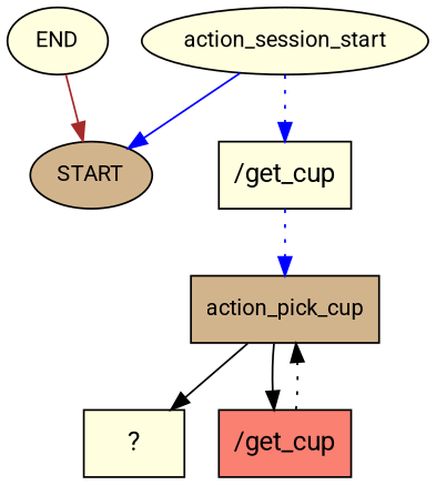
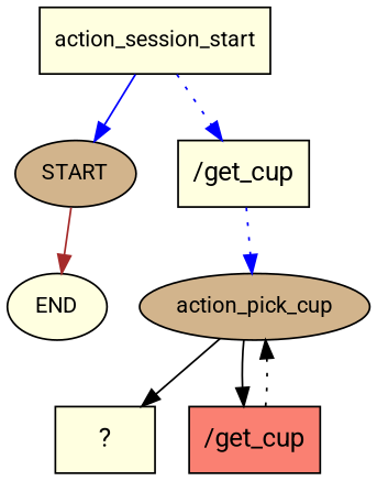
  digraph {
    fontname=Roboto
    node [fillcolor=lightyellow fontname=Roboto fontsize=12 style=filled]
    edge [color=blue fontname=Roboto style=solid]
    n1 [fillcolor=tan label=START]
    n2 [label=END]
-   n3 [label=action_session_start]
+   n3 [label=action_session_start shape=box]
    n4 [label="/get_cup" shape=rect fontsize=""]
-   n5 [fillcolor=tan label=action_pick_cup shape=box]
+   n5 [fillcolor=tan label=action_pick_cup]
    n6 [label="  ?  " shape=rect fontsize=""]
    n7 [fillcolor=salmon label="/get_cup" shape=rect fontsize=""]
-   n2 -> n1 [color=brown]
+   n1 -> n2 [color=brown]
    n3 -> n1
    n3 -> n4 [style=dotted]
    n4 -> n5 [style=dotted]
    n5 -> n6 [color=black]
    n5 -> n7 [color=black]
    n7 -> n5 [color=black style=dotted]
  }
